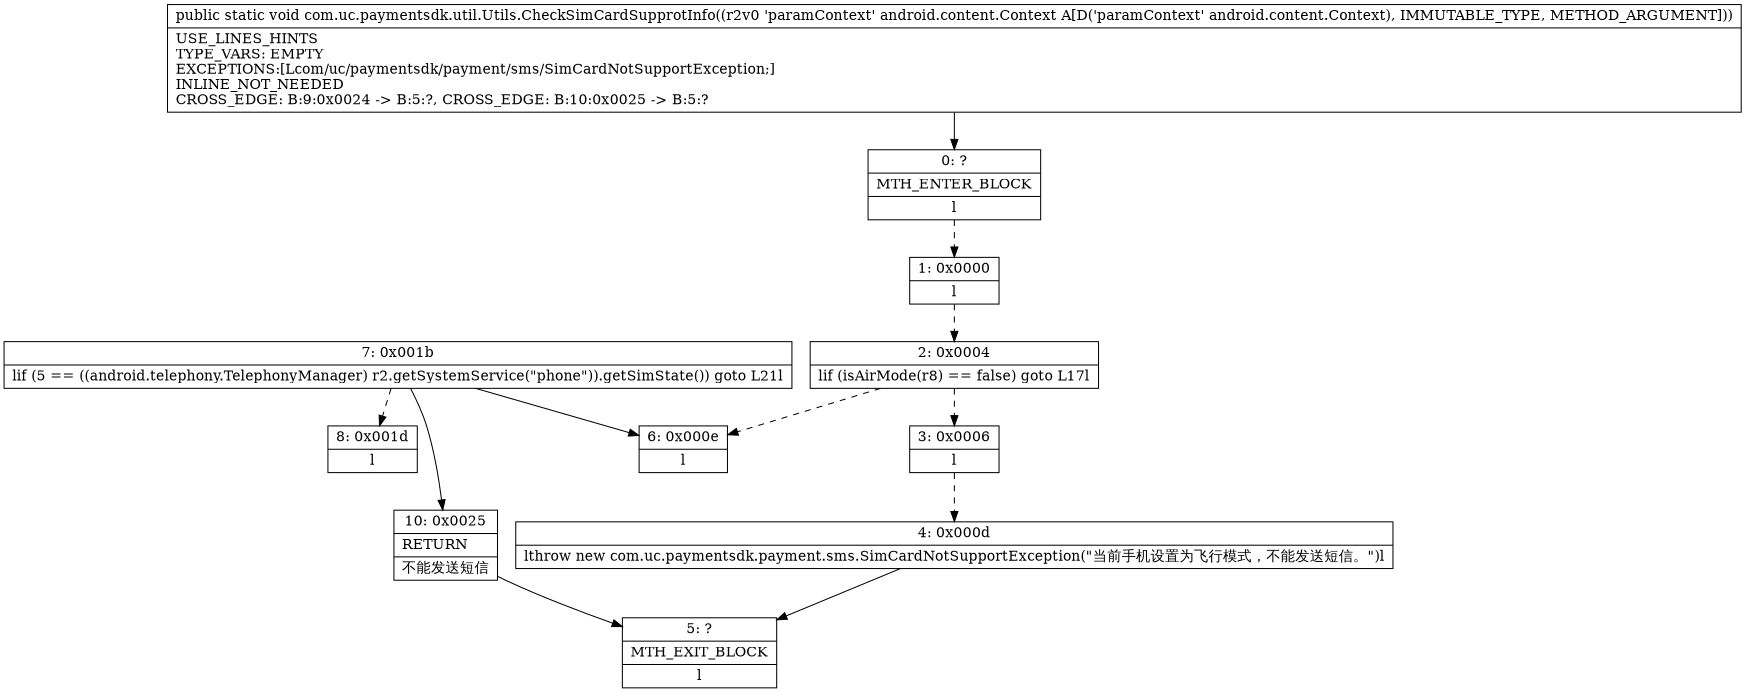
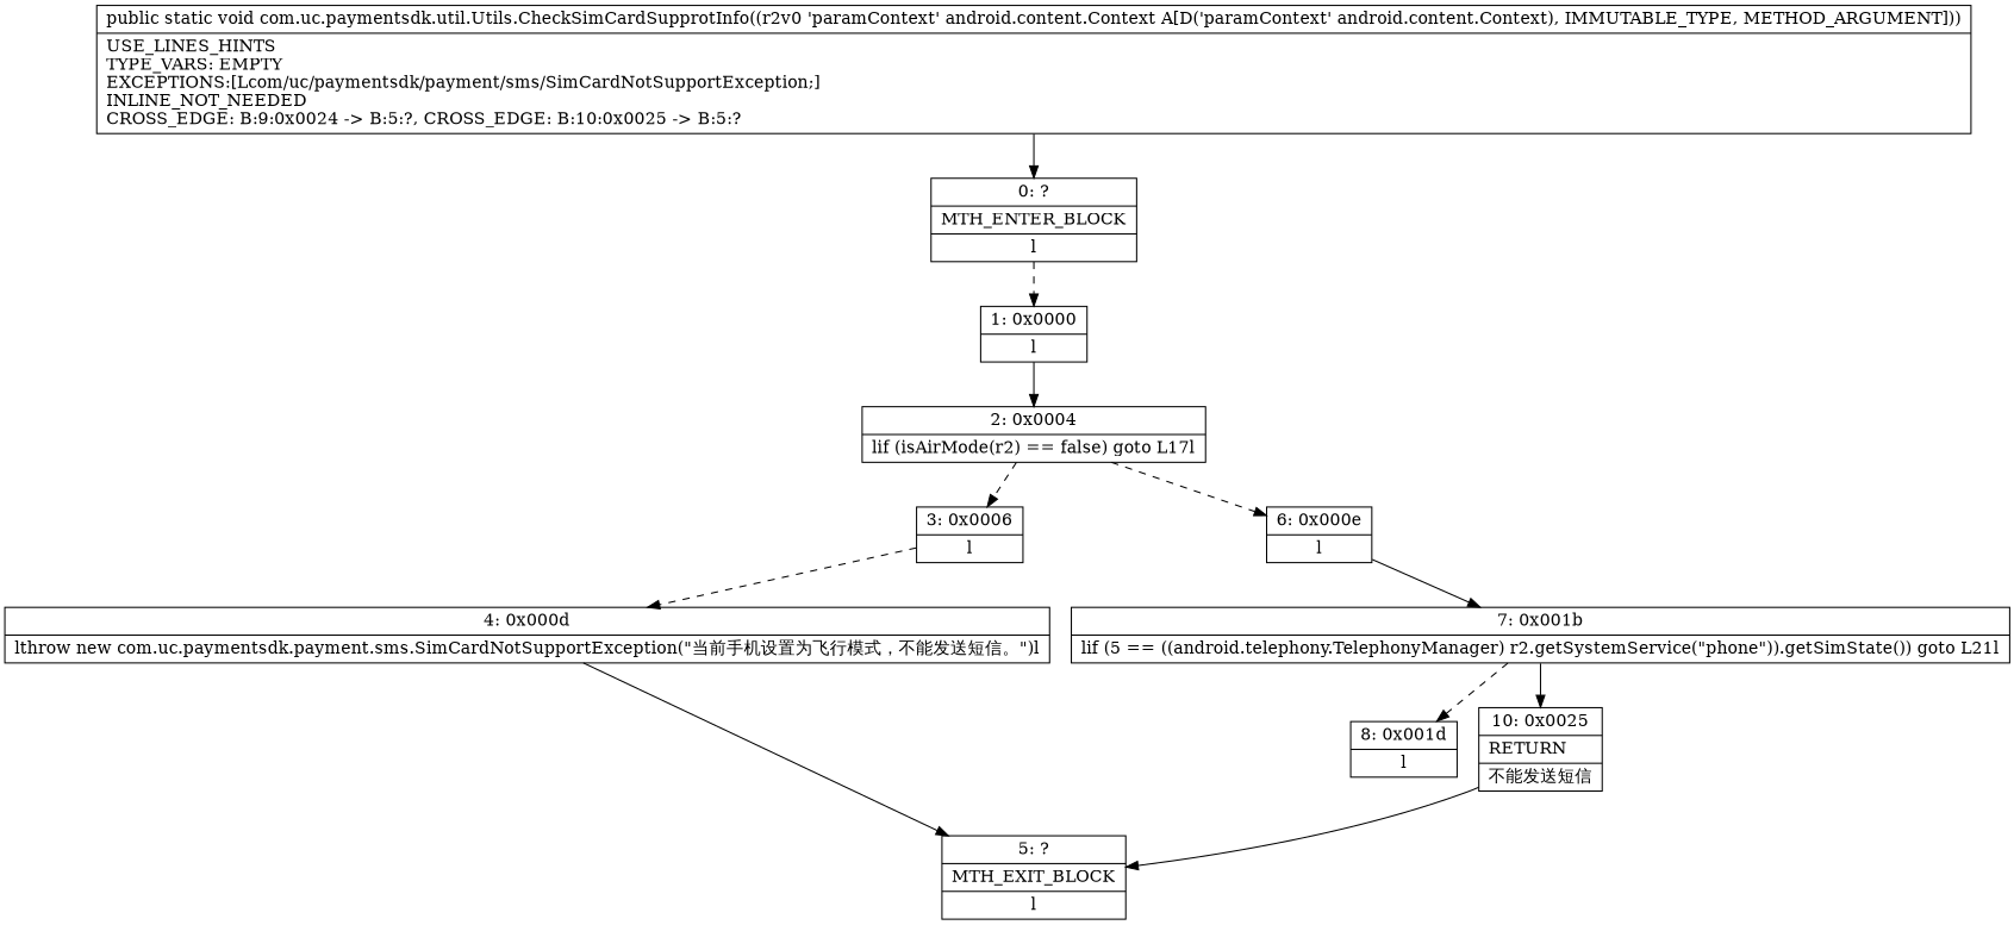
  digraph {
    fontname="DejaVu Serif"
    node [fontname="DejaVu Serif" shape=record]
    edge [fontname="DejaVu Serif"]
    n1 [label="{0\:\ ?|MTH_ENTER_BLOCK\l|l}"]
    n2 [label="{1\:\ 0x0000|l}"]
-   n3 [label="{2\:\ 0x0004|lif (isAirMode(r8) == false) goto L17l}"]
+   n3 [label="{2\:\ 0x0004|lif (isAirMode(r2) == false) goto L17l}"]
    n4 [label="{3\:\ 0x0006|l}"]
    n5 [label="{6\:\ 0x000e|l}"]
    n6 [label="{4\:\ 0x000d|lthrow new com.uc.paymentsdk.payment.sms.SimCardNotSupportException(\"当前手机设置为飞行模式，不能发送短信。\")l}"]
    n7 [label="{7\:\ 0x001b|lif (5 == ((android.telephony.TelephonyManager) r2.getSystemService(\"phone\")).getSimState()) goto L21l}"]
    n8 [label="{5\:\ ?|MTH_EXIT_BLOCK\l|l}"]
    n9 [label="{8\:\ 0x001d|l}"]
    n10 [label="{10\:\ 0x0025|RETURN\l|不能发送短信}"]
    n11 [label="{public static void com.uc.paymentsdk.util.Utils.CheckSimCardSupprotInfo((r2v0 'paramContext' android.content.Context A[D('paramContext' android.content.Context), IMMUTABLE_TYPE, METHOD_ARGUMENT]))  | USE_LINES_HINTS\lTYPE_VARS: EMPTY\lEXCEPTIONS:[Lcom\/uc\/paymentsdk\/payment\/sms\/SimCardNotSupportException;]\lINLINE_NOT_NEEDED\lCROSS_EDGE: B:9:0x0024 \-\> B:5:?, CROSS_EDGE: B:10:0x0025 \-\> B:5:?\l}"]
    n1 -> n2 [style=dashed]
-   n2 -> n3 [style=dashed]
+   n2 -> n3
    n3 -> n4 [style=dashed]
    n3 -> n5 [style=dashed]
    n4 -> n6 [style=dashed]
-   n7 -> n5
+   n5 -> n7
    n6 -> n8
    n7 -> n9 [style=dashed]
    n7 -> n10
    n10 -> n8
    n11 -> n1
  }
